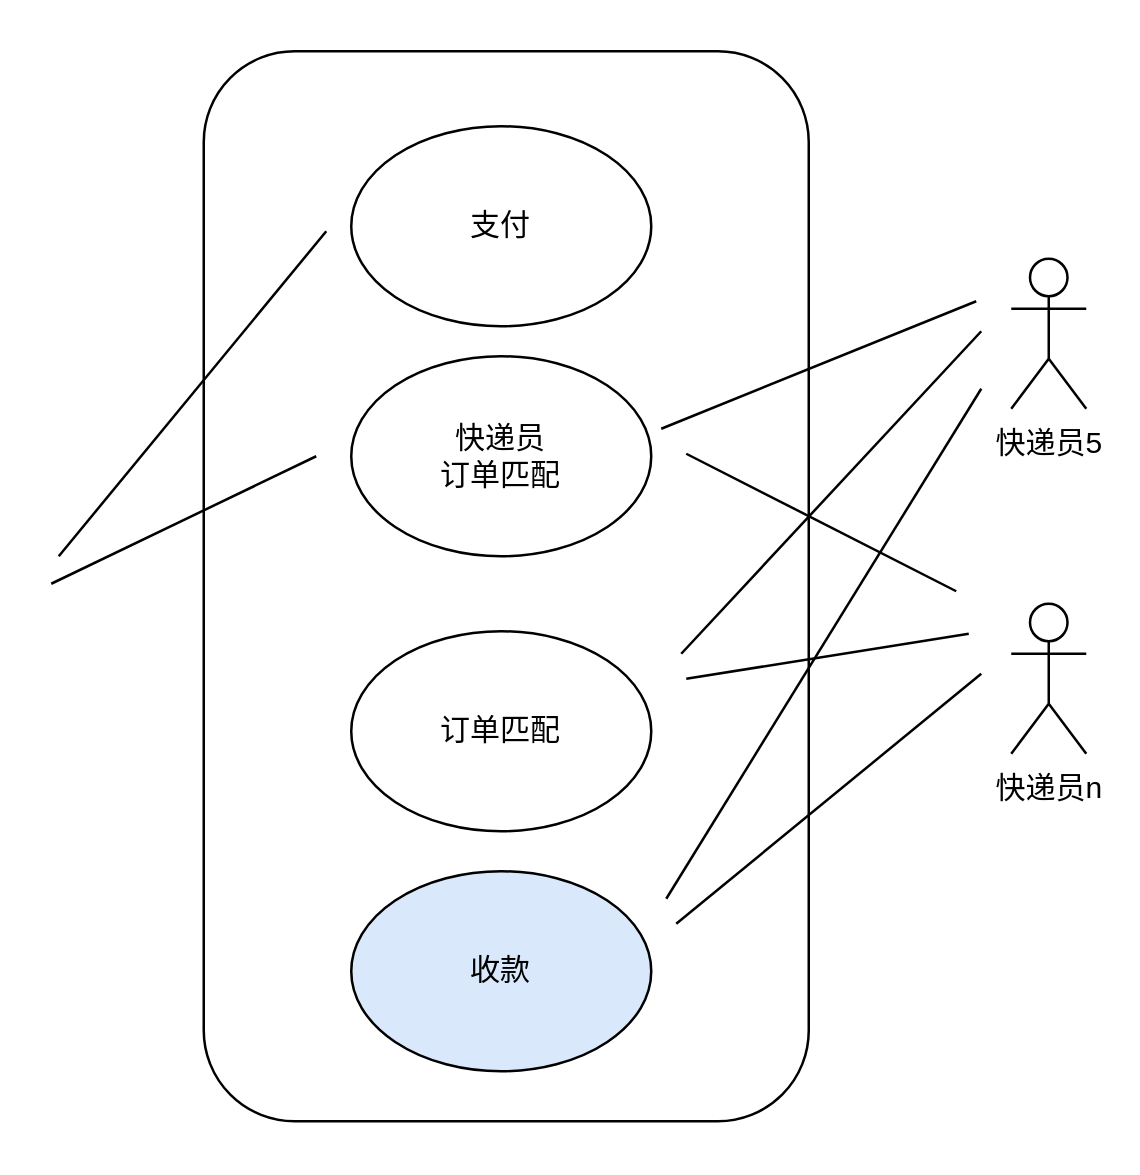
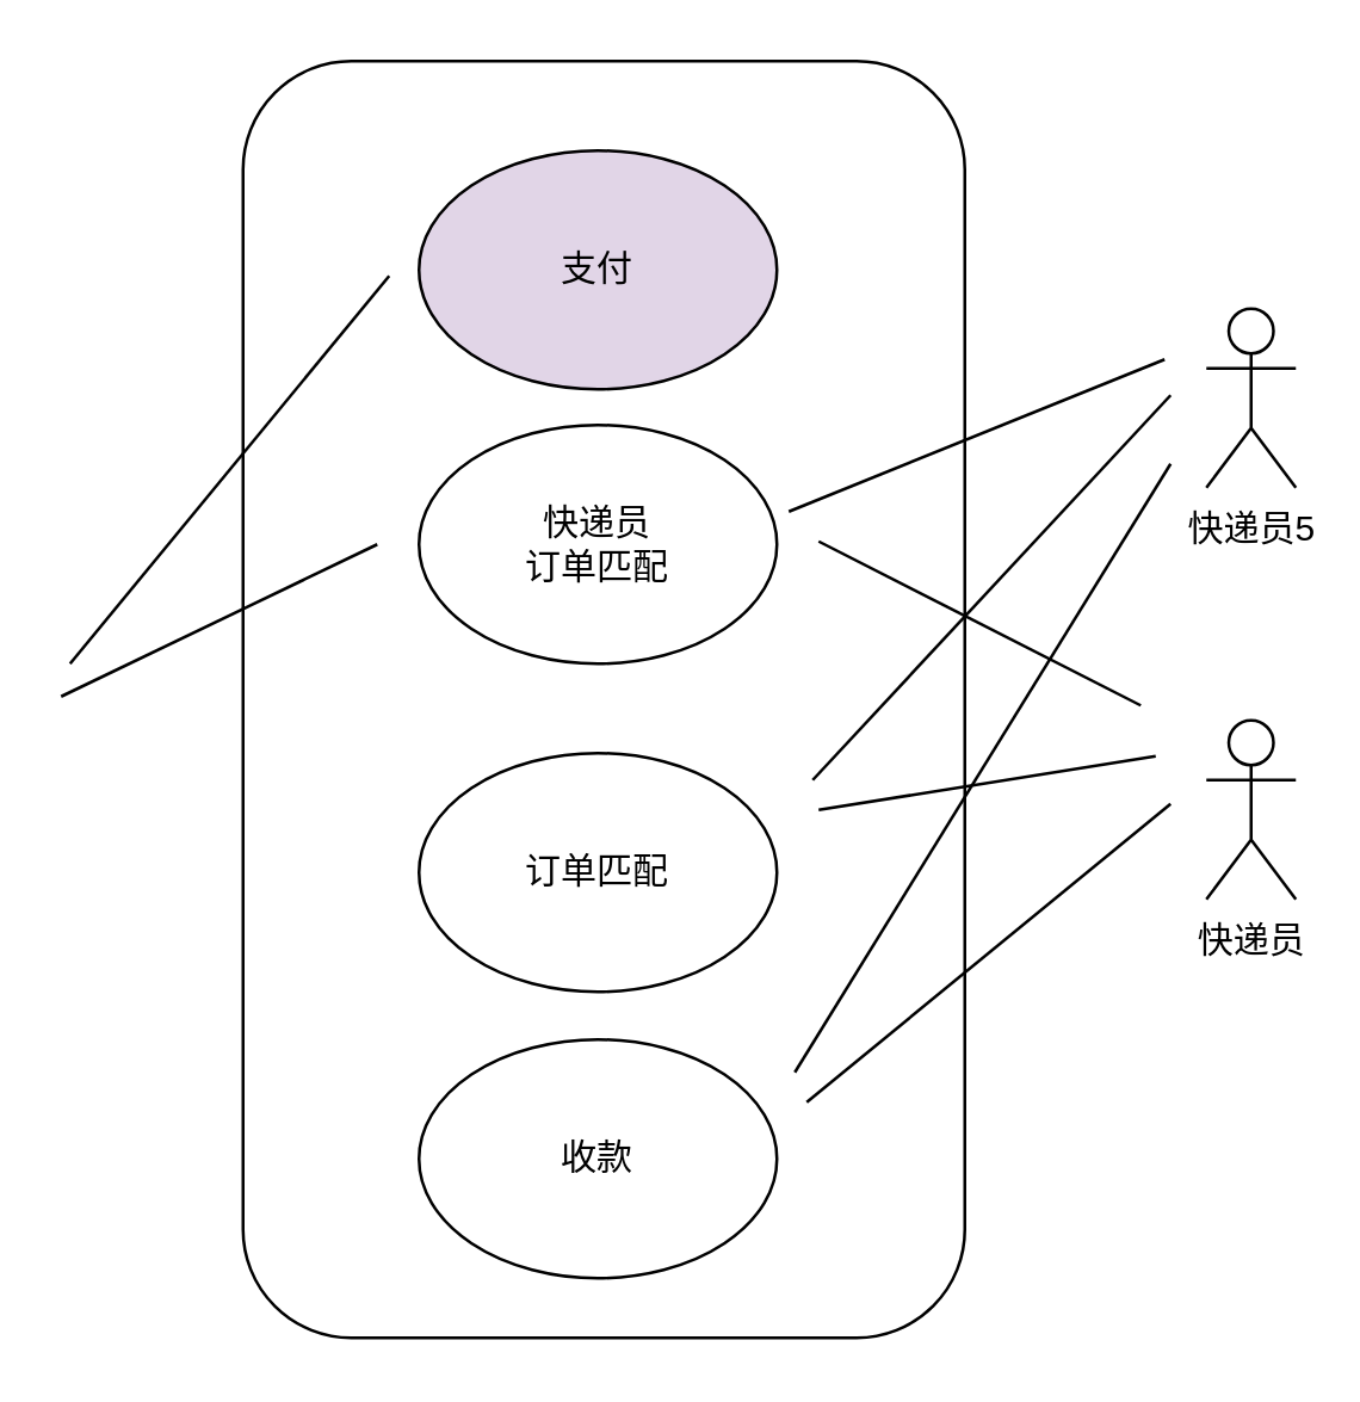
  <mxCell id="0" />
  <mxCell id="1" parent="0" />
  <mxCell id="2" value="" style="rounded=1;whiteSpace=wrap;html=1;" vertex="1" parent="1"><mxGeometry x="81" y="20" width="242" height="428" as="geometry" /></mxCell>
  <mxCell id="3" value="快递员5" style="shape=umlActor;verticalLabelPosition=bottom;verticalAlign=top;html=1;outlineConnect=0;" vertex="1" parent="1"><mxGeometry x="404" y="103" width="30" height="60" as="geometry" /></mxCell>
  <mxCell id="4" value="订单匹配" style="ellipse;whiteSpace=wrap;html=1;" vertex="1" parent="1"><mxGeometry x="140" y="252" width="120" height="80" as="geometry" /></mxCell>
  <mxCell id="5" value="" style="endArrow=none;html=1;" edge="1" parent="1"><mxGeometry width="50" height="50" relative="1" as="geometry"><mxPoint x="130" y="92" as="sourcePoint" /><mxPoint x="23" y="222" as="targetPoint" /></mxGeometry></mxCell>
- <mxCell id="6" value="快递员n" style="shape=umlActor;verticalLabelPosition=bottom;verticalAlign=top;html=1;outlineConnect=0;" vertex="1" parent="1"><mxGeometry x="404" y="241" width="30" height="60" as="geometry" /></mxCell>
+ <mxCell id="6" value="快递员" style="shape=umlActor;verticalLabelPosition=bottom;verticalAlign=top;html=1;outlineConnect=0;" vertex="1" parent="1"><mxGeometry x="404" y="241" width="30" height="60" as="geometry" /></mxCell>
  <mxCell id="7" value="快递员&lt;br&gt;订单匹配" style="ellipse;whiteSpace=wrap;html=1;" vertex="1" parent="1"><mxGeometry x="140" y="142" width="120" height="80" as="geometry" /></mxCell>
  <mxCell id="8" value="" style="endArrow=none;html=1;" edge="1" parent="1"><mxGeometry width="50" height="50" relative="1" as="geometry"><mxPoint x="387" y="253" as="sourcePoint" /><mxPoint x="274" y="271" as="targetPoint" /></mxGeometry></mxCell>
  <mxCell id="9" value="" style="endArrow=none;html=1;" edge="1" parent="1"><mxGeometry width="50" height="50" relative="1" as="geometry"><mxPoint x="392" y="155" as="sourcePoint" /><mxPoint x="266" y="359" as="targetPoint" /></mxGeometry></mxCell>
- <mxCell id="10" value="支付" style="ellipse;whiteSpace=wrap;html=1;" vertex="1" parent="1"><mxGeometry x="140" y="50" width="120" height="80" as="geometry" /></mxCell>
- <mxCell id="11" value="收款" style="ellipse;whiteSpace=wrap;html=1;fillColor=#dae8fc;" vertex="1" parent="1"><mxGeometry x="140" y="348" width="120" height="80" as="geometry" /></mxCell>
+ <mxCell id="10" value="支付" style="ellipse;whiteSpace=wrap;html=1;fillColor=#e1d5e7;" vertex="1" parent="1"><mxGeometry x="140" y="50" width="120" height="80" as="geometry" /></mxCell>
+ <mxCell id="11" value="收款" style="ellipse;whiteSpace=wrap;html=1;" vertex="1" parent="1"><mxGeometry x="140" y="348" width="120" height="80" as="geometry" /></mxCell>
  <mxCell id="12" value="" style="endArrow=none;html=1;" edge="1" parent="1"><mxGeometry width="50" height="50" relative="1" as="geometry"><mxPoint x="392" y="269" as="sourcePoint" /><mxPoint x="270" y="369" as="targetPoint" /></mxGeometry></mxCell>
  <mxCell id="13" value="" style="endArrow=none;html=1;" edge="1" parent="1"><mxGeometry width="50" height="50" relative="1" as="geometry"><mxPoint x="392" y="132" as="sourcePoint" /><mxPoint x="272" y="261" as="targetPoint" /></mxGeometry></mxCell>
  <mxCell id="14" value="" style="endArrow=none;html=1;" edge="1" parent="1"><mxGeometry width="50" height="50" relative="1" as="geometry"><mxPoint x="390" y="120" as="sourcePoint" /><mxPoint x="264" y="171" as="targetPoint" /></mxGeometry></mxCell>
  <mxCell id="15" value="" style="endArrow=none;html=1;" edge="1" parent="1"><mxGeometry width="50" height="50" relative="1" as="geometry"><mxPoint x="382" y="236" as="sourcePoint" /><mxPoint x="274" y="181" as="targetPoint" /></mxGeometry></mxCell>
  <mxCell id="16" value="" style="endArrow=none;html=1;" edge="1" parent="1"><mxGeometry width="50" height="50" relative="1" as="geometry"><mxPoint x="126" y="182" as="sourcePoint" /><mxPoint x="20" y="233" as="targetPoint" /></mxGeometry></mxCell>
